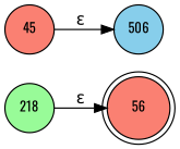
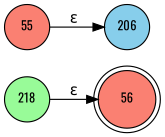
  digraph {
    fontname=Oswald
    rankdir=LR
    node [fillcolor=salmon fixedsize=true fontname=Oswald fontsize=11 shape=circle style=filled peripheries=1]
    edge [fontname=Oswald]
    n1 [label=56 shape=doublecircle width=.6 peripheries=""]
    n2 [fillcolor=palegreen label=218 width=.55]
-   n3 [label=45 width=.55]
-   n4 [fillcolor=skyblue label=506 width=.55]
+   n3 [label=55 width=.55]
+   n4 [fillcolor=skyblue label=206 width=.55]
    n2 -> n1 [label="&epsilon;"]
    n3 -> n4 [label="&epsilon;"]
  }
